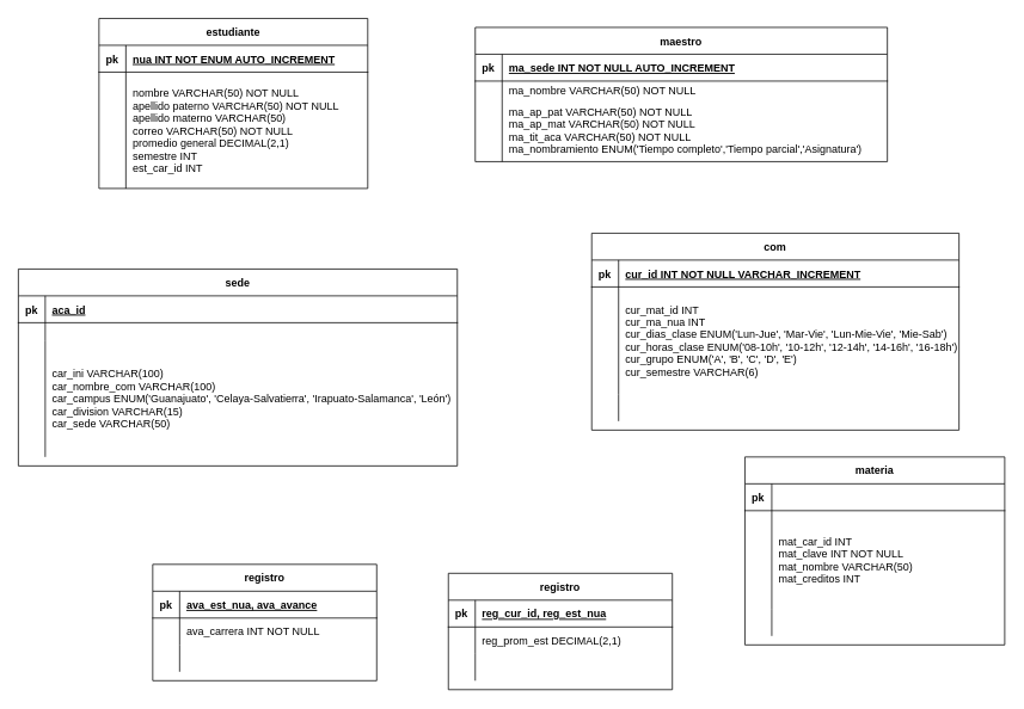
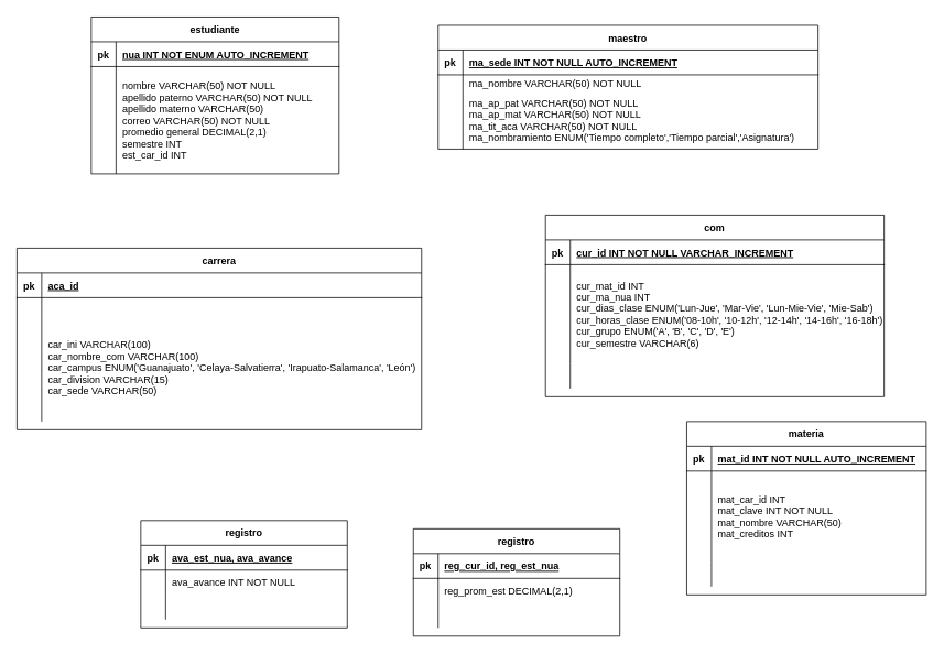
  <mxCell id="0" />
  <mxCell id="1" parent="0" />
  <mxCell id="2" value="maestro" style="shape=table;startSize=30;container=1;collapsible=1;childLayout=tableLayout;fixedRows=1;rowLines=0;fontStyle=1;align=center;resizeLast=1;" vertex="1" parent="1"><mxGeometry x="530" y="30" width="460" height="150" as="geometry" /></mxCell>
  <mxCell id="3" value="" style="shape=partialRectangle;collapsible=0;dropTarget=0;pointerEvents=0;fillColor=none;points=[[0,0.5],[1,0.5]];portConstraint=eastwest;top=0;left=0;right=0;bottom=1;" vertex="1" parent="2"><mxGeometry y="30" width="460" height="30" as="geometry" /></mxCell>
  <mxCell id="4" value="pk" style="shape=partialRectangle;overflow=hidden;connectable=0;fillColor=none;top=0;left=0;bottom=0;right=0;fontStyle=1;" vertex="1" parent="3"><mxGeometry width="30" height="30" as="geometry"><mxRectangle width="30" height="30" as="alternateBounds" /></mxGeometry></mxCell>
  <mxCell id="5" value="ma_sede INT NOT NULL AUTO_INCREMENT" style="shape=partialRectangle;overflow=hidden;connectable=0;fillColor=none;top=0;left=0;bottom=0;right=0;align=left;spacingLeft=6;fontStyle=5;" vertex="1" parent="3"><mxGeometry x="30" width="430" height="30" as="geometry"><mxRectangle width="430" height="30" as="alternateBounds" /></mxGeometry></mxCell>
  <mxCell id="6" value="" style="shape=partialRectangle;collapsible=0;dropTarget=0;pointerEvents=0;fillColor=none;points=[[0,0.5],[1,0.5]];portConstraint=eastwest;top=0;left=0;right=0;bottom=0;" vertex="1" parent="2"><mxGeometry y="60" width="460" height="20" as="geometry" /></mxCell>
  <mxCell id="7" value="" style="shape=partialRectangle;overflow=hidden;connectable=0;fillColor=none;top=0;left=0;bottom=0;right=0;" vertex="1" parent="6"><mxGeometry width="30" height="20" as="geometry"><mxRectangle width="30" height="20" as="alternateBounds" /></mxGeometry></mxCell>
  <mxCell id="8" value="ma_nombre VARCHAR(50) NOT NULL" style="shape=partialRectangle;overflow=hidden;connectable=0;fillColor=none;top=0;left=0;bottom=0;right=0;align=left;spacingLeft=6;" vertex="1" parent="6"><mxGeometry x="30" width="430" height="20" as="geometry"><mxRectangle width="430" height="20" as="alternateBounds" /></mxGeometry></mxCell>
  <mxCell id="9" value="" style="shape=partialRectangle;collapsible=0;dropTarget=0;pointerEvents=0;fillColor=none;points=[[0,0.5],[1,0.5]];portConstraint=eastwest;top=0;left=0;right=0;bottom=0;" vertex="1" parent="2"><mxGeometry y="80" width="460" height="70" as="geometry" /></mxCell>
  <mxCell id="10" value="" style="shape=partialRectangle;overflow=hidden;connectable=0;fillColor=none;top=0;left=0;bottom=0;right=0;" vertex="1" parent="9"><mxGeometry width="30" height="70" as="geometry"><mxRectangle width="30" height="70" as="alternateBounds" /></mxGeometry></mxCell>
  <mxCell id="11" value="ma_ap_pat VARCHAR(50) NOT NULL&#10;ma_ap_mat VARCHAR(50) NOT NULL&#10;ma_tit_aca VARCHAR(50) NOT NULL&#10;ma_nombramiento ENUM('Tiempo completo','Tiempo parcial','Asignatura')" style="shape=partialRectangle;overflow=hidden;connectable=0;fillColor=none;top=0;left=0;bottom=0;right=0;align=left;spacingLeft=6;" vertex="1" parent="9"><mxGeometry x="30" width="430" height="70" as="geometry"><mxRectangle width="430" height="70" as="alternateBounds" /></mxGeometry></mxCell>
  <mxCell id="12" value="com" style="shape=table;startSize=30;container=1;collapsible=1;childLayout=tableLayout;fixedRows=1;rowLines=0;fontStyle=1;align=center;resizeLast=1;" vertex="1" parent="1"><mxGeometry x="660" y="260" width="410" height="220" as="geometry" /></mxCell>
  <mxCell id="13" value="" style="shape=partialRectangle;collapsible=0;dropTarget=0;pointerEvents=0;fillColor=none;points=[[0,0.5],[1,0.5]];portConstraint=eastwest;top=0;left=0;right=0;bottom=1;" vertex="1" parent="12"><mxGeometry y="30" width="410" height="30" as="geometry" /></mxCell>
  <mxCell id="14" value="pk" style="shape=partialRectangle;overflow=hidden;connectable=0;fillColor=none;top=0;left=0;bottom=0;right=0;fontStyle=1;" vertex="1" parent="13"><mxGeometry width="30" height="30" as="geometry"><mxRectangle width="30" height="30" as="alternateBounds" /></mxGeometry></mxCell>
  <mxCell id="15" value="cur_id INT NOT NULL VARCHAR_INCREMENT" style="shape=partialRectangle;overflow=hidden;connectable=0;fillColor=none;top=0;left=0;bottom=0;right=0;align=left;spacingLeft=6;fontStyle=5;" vertex="1" parent="13"><mxGeometry x="30" width="380" height="30" as="geometry"><mxRectangle width="380" height="30" as="alternateBounds" /></mxGeometry></mxCell>
  <mxCell id="16" value="" style="shape=partialRectangle;collapsible=0;dropTarget=0;pointerEvents=0;fillColor=none;points=[[0,0.5],[1,0.5]];portConstraint=eastwest;top=0;left=0;right=0;bottom=0;" vertex="1" parent="12"><mxGeometry y="60" width="410" height="120" as="geometry" /></mxCell>
  <mxCell id="17" value="" style="shape=partialRectangle;overflow=hidden;connectable=0;fillColor=none;top=0;left=0;bottom=0;right=0;" vertex="1" parent="16"><mxGeometry width="30" height="120" as="geometry"><mxRectangle width="30" height="120" as="alternateBounds" /></mxGeometry></mxCell>
  <mxCell id="18" value="cur_mat_id INT&#10;cur_ma_nua INT&#10;cur_dias_clase ENUM('Lun-Jue', 'Mar-Vie', 'Lun-Mie-Vie', 'Mie-Sab')&#10;cur_horas_clase ENUM('08-10h', '10-12h', '12-14h', '14-16h', '16-18h')&#10;cur_grupo ENUM('A', 'B', 'C', 'D', 'E')&#10;cur_semestre VARCHAR(6)" style="shape=partialRectangle;overflow=hidden;connectable=0;fillColor=none;top=0;left=0;bottom=0;right=0;align=left;spacingLeft=6;" vertex="1" parent="16"><mxGeometry x="30" width="380" height="120" as="geometry"><mxRectangle width="380" height="120" as="alternateBounds" /></mxGeometry></mxCell>
  <mxCell id="19" value="" style="shape=partialRectangle;collapsible=0;dropTarget=0;pointerEvents=0;fillColor=none;points=[[0,0.5],[1,0.5]];portConstraint=eastwest;top=0;left=0;right=0;bottom=0;" vertex="1" parent="12"><mxGeometry y="180" width="410" height="30" as="geometry" /></mxCell>
  <mxCell id="20" value="" style="shape=partialRectangle;overflow=hidden;connectable=0;fillColor=none;top=0;left=0;bottom=0;right=0;" vertex="1" parent="19"><mxGeometry width="30" height="30" as="geometry"><mxRectangle width="30" height="30" as="alternateBounds" /></mxGeometry></mxCell>
  <mxCell id="21" value="" style="shape=partialRectangle;overflow=hidden;connectable=0;fillColor=none;top=0;left=0;bottom=0;right=0;align=left;spacingLeft=6;" vertex="1" parent="19"><mxGeometry x="30" width="380" height="30" as="geometry"><mxRectangle width="380" height="30" as="alternateBounds" /></mxGeometry></mxCell>
  <mxCell id="22" value="estudiante" style="shape=table;startSize=30;container=1;collapsible=1;childLayout=tableLayout;fixedRows=1;rowLines=0;fontStyle=1;align=center;resizeLast=1;" vertex="1" parent="1"><mxGeometry x="110" y="20" width="300" height="190" as="geometry" /></mxCell>
  <mxCell id="23" value="" style="shape=partialRectangle;collapsible=0;dropTarget=0;pointerEvents=0;fillColor=none;points=[[0,0.5],[1,0.5]];portConstraint=eastwest;top=0;left=0;right=0;bottom=1;" vertex="1" parent="22"><mxGeometry y="30" width="300" height="30" as="geometry" /></mxCell>
  <mxCell id="24" value="pk" style="shape=partialRectangle;overflow=hidden;connectable=0;fillColor=none;top=0;left=0;bottom=0;right=0;fontStyle=1;" vertex="1" parent="23"><mxGeometry width="30" height="30" as="geometry"><mxRectangle width="30" height="30" as="alternateBounds" /></mxGeometry></mxCell>
  <mxCell id="25" value="nua INT NOT ENUM AUTO_INCREMENT" style="shape=partialRectangle;overflow=hidden;connectable=0;fillColor=none;top=0;left=0;bottom=0;right=0;align=left;spacingLeft=6;fontStyle=5;" vertex="1" parent="23"><mxGeometry x="30" width="270" height="30" as="geometry"><mxRectangle width="270" height="30" as="alternateBounds" /></mxGeometry></mxCell>
  <mxCell id="26" value="" style="shape=partialRectangle;collapsible=0;dropTarget=0;pointerEvents=0;fillColor=none;points=[[0,0.5],[1,0.5]];portConstraint=eastwest;top=0;left=0;right=0;bottom=0;" vertex="1" parent="22"><mxGeometry y="60" width="300" height="130" as="geometry" /></mxCell>
  <mxCell id="27" value="" style="shape=partialRectangle;overflow=hidden;connectable=0;fillColor=none;top=0;left=0;bottom=0;right=0;" vertex="1" parent="26"><mxGeometry width="30" height="130" as="geometry"><mxRectangle width="30" height="130" as="alternateBounds" /></mxGeometry></mxCell>
  <mxCell id="28" value="nombre VARCHAR(50) NOT NULL &#10;apellido paterno VARCHAR(50) NOT NULL &#10;apellido materno VARCHAR(50) &#10;correo VARCHAR(50) NOT NULL &#10;promedio general DECIMAL(2,1) &#10;semestre INT &#10;est_car_id INT" style="shape=partialRectangle;overflow=hidden;connectable=0;fillColor=none;top=0;left=0;bottom=0;right=0;align=left;spacingLeft=6;" vertex="1" parent="26"><mxGeometry x="30" width="270" height="130" as="geometry"><mxRectangle width="270" height="130" as="alternateBounds" /></mxGeometry></mxCell>
- <mxCell id="29" value="sede" style="shape=table;startSize=30;container=1;collapsible=1;childLayout=tableLayout;fixedRows=1;rowLines=0;fontStyle=1;align=center;resizeLast=1;" vertex="1" parent="1"><mxGeometry x="20" y="300" width="490" height="220" as="geometry" /></mxCell>
+ <mxCell id="29" value="carrera" style="shape=table;startSize=30;container=1;collapsible=1;childLayout=tableLayout;fixedRows=1;rowLines=0;fontStyle=1;align=center;resizeLast=1;" vertex="1" parent="1"><mxGeometry x="20" y="300" width="490" height="220" as="geometry" /></mxCell>
  <mxCell id="30" value="" style="shape=partialRectangle;collapsible=0;dropTarget=0;pointerEvents=0;fillColor=none;points=[[0,0.5],[1,0.5]];portConstraint=eastwest;top=0;left=0;right=0;bottom=1;" vertex="1" parent="29"><mxGeometry y="30" width="490" height="30" as="geometry" /></mxCell>
  <mxCell id="31" value="pk" style="shape=partialRectangle;overflow=hidden;connectable=0;fillColor=none;top=0;left=0;bottom=0;right=0;fontStyle=1;" vertex="1" parent="30"><mxGeometry width="30" height="30" as="geometry"><mxRectangle width="30" height="30" as="alternateBounds" /></mxGeometry></mxCell>
  <mxCell id="32" value="aca_id" style="shape=partialRectangle;overflow=hidden;connectable=0;fillColor=none;top=0;left=0;bottom=0;right=0;align=left;spacingLeft=6;fontStyle=5;" vertex="1" parent="30"><mxGeometry x="30" width="460" height="30" as="geometry"><mxRectangle width="460" height="30" as="alternateBounds" /></mxGeometry></mxCell>
  <mxCell id="33" value="" style="shape=partialRectangle;collapsible=0;dropTarget=0;pointerEvents=0;fillColor=none;points=[[0,0.5],[1,0.5]];portConstraint=eastwest;top=0;left=0;right=0;bottom=0;" vertex="1" parent="29"><mxGeometry y="60" width="490" height="20" as="geometry" /></mxCell>
  <mxCell id="34" value="" style="shape=partialRectangle;overflow=hidden;connectable=0;fillColor=none;top=0;left=0;bottom=0;right=0;" vertex="1" parent="33"><mxGeometry width="30" height="20" as="geometry"><mxRectangle width="30" height="20" as="alternateBounds" /></mxGeometry></mxCell>
  <mxCell id="35" value="" style="shape=partialRectangle;overflow=hidden;connectable=0;fillColor=none;top=0;left=0;bottom=0;right=0;align=left;spacingLeft=6;" vertex="1" parent="33"><mxGeometry x="30" width="460" height="20" as="geometry"><mxRectangle width="460" height="20" as="alternateBounds" /></mxGeometry></mxCell>
  <mxCell id="36" value="" style="shape=partialRectangle;collapsible=0;dropTarget=0;pointerEvents=0;fillColor=none;points=[[0,0.5],[1,0.5]];portConstraint=eastwest;top=0;left=0;right=0;bottom=0;" vertex="1" parent="29"><mxGeometry y="80" width="490" height="130" as="geometry" /></mxCell>
  <mxCell id="37" value="" style="shape=partialRectangle;overflow=hidden;connectable=0;fillColor=none;top=0;left=0;bottom=0;right=0;" vertex="1" parent="36"><mxGeometry width="30" height="130" as="geometry"><mxRectangle width="30" height="130" as="alternateBounds" /></mxGeometry></mxCell>
  <mxCell id="38" value="car_ini VARCHAR(100)&#10;car_nombre_com VARCHAR(100)&#10;car_campus ENUM('Guanajuato', 'Celaya-Salvatierra', 'Irapuato-Salamanca', 'León')&#10;car_division VARCHAR(15)&#10;car_sede VARCHAR(50)" style="shape=partialRectangle;overflow=hidden;connectable=0;fillColor=none;top=0;left=0;bottom=0;right=0;align=left;spacingLeft=6;" vertex="1" parent="36"><mxGeometry x="30" width="460" height="130" as="geometry"><mxRectangle width="460" height="130" as="alternateBounds" /></mxGeometry></mxCell>
  <mxCell id="39" value="materia" style="shape=table;startSize=30;container=1;collapsible=1;childLayout=tableLayout;fixedRows=1;rowLines=0;fontStyle=1;align=center;resizeLast=1;" vertex="1" parent="1"><mxGeometry x="831" y="510" width="290" height="210" as="geometry" /></mxCell>
  <mxCell id="40" value="" style="shape=partialRectangle;collapsible=0;dropTarget=0;pointerEvents=0;fillColor=none;points=[[0,0.5],[1,0.5]];portConstraint=eastwest;top=0;left=0;right=0;bottom=1;" vertex="1" parent="39"><mxGeometry y="30" width="290" height="30" as="geometry" /></mxCell>
  <mxCell id="41" value="pk" style="shape=partialRectangle;overflow=hidden;connectable=0;fillColor=none;top=0;left=0;bottom=0;right=0;fontStyle=1;" vertex="1" parent="40"><mxGeometry width="30" height="30" as="geometry"><mxRectangle width="30" height="30" as="alternateBounds" /></mxGeometry></mxCell>
+ <mxCell id="42" value="mat_id INT NOT NULL AUTO_INCREMENT" style="shape=partialRectangle;overflow=hidden;connectable=0;fillColor=none;top=0;left=0;bottom=0;right=0;align=left;spacingLeft=6;fontStyle=5;" vertex="1" parent="40"><mxGeometry x="30" width="260" height="30" as="geometry"><mxRectangle width="260" height="30" as="alternateBounds" /></mxGeometry></mxCell>
  <mxCell id="43" value="" style="shape=partialRectangle;collapsible=0;dropTarget=0;pointerEvents=0;fillColor=none;points=[[0,0.5],[1,0.5]];portConstraint=eastwest;top=0;left=0;right=0;bottom=0;" vertex="1" parent="39"><mxGeometry y="60" width="290" height="110" as="geometry" /></mxCell>
  <mxCell id="44" value="" style="shape=partialRectangle;overflow=hidden;connectable=0;fillColor=none;top=0;left=0;bottom=0;right=0;" vertex="1" parent="43"><mxGeometry width="30" height="110" as="geometry"><mxRectangle width="30" height="110" as="alternateBounds" /></mxGeometry></mxCell>
  <mxCell id="45" value="mat_car_id INT&#10;mat_clave INT NOT NULL&#10;mat_nombre VARCHAR(50)&#10;mat_creditos INT" style="shape=partialRectangle;overflow=hidden;connectable=0;fillColor=none;top=0;left=0;bottom=0;right=0;align=left;spacingLeft=6;" vertex="1" parent="43"><mxGeometry x="30" width="260" height="110" as="geometry"><mxRectangle width="260" height="110" as="alternateBounds" /></mxGeometry></mxCell>
  <mxCell id="46" value="" style="shape=partialRectangle;collapsible=0;dropTarget=0;pointerEvents=0;fillColor=none;points=[[0,0.5],[1,0.5]];portConstraint=eastwest;top=0;left=0;right=0;bottom=0;" vertex="1" parent="39"><mxGeometry y="170" width="290" height="30" as="geometry" /></mxCell>
  <mxCell id="47" value="" style="shape=partialRectangle;overflow=hidden;connectable=0;fillColor=none;top=0;left=0;bottom=0;right=0;" vertex="1" parent="46"><mxGeometry width="30" height="30" as="geometry"><mxRectangle width="30" height="30" as="alternateBounds" /></mxGeometry></mxCell>
  <mxCell id="48" value="" style="shape=partialRectangle;overflow=hidden;connectable=0;fillColor=none;top=0;left=0;bottom=0;right=0;align=left;spacingLeft=6;" vertex="1" parent="46"><mxGeometry x="30" width="260" height="30" as="geometry"><mxRectangle width="260" height="30" as="alternateBounds" /></mxGeometry></mxCell>
  <mxCell id="49" value="registro" style="shape=table;startSize=30;container=1;collapsible=1;childLayout=tableLayout;fixedRows=1;rowLines=0;fontStyle=1;align=center;resizeLast=1;" vertex="1" parent="1"><mxGeometry x="500" y="640" width="250" height="130" as="geometry" /></mxCell>
  <mxCell id="50" value="" style="shape=partialRectangle;collapsible=0;dropTarget=0;pointerEvents=0;fillColor=none;points=[[0,0.5],[1,0.5]];portConstraint=eastwest;top=0;left=0;right=0;bottom=1;" vertex="1" parent="49"><mxGeometry y="30" width="250" height="30" as="geometry" /></mxCell>
  <mxCell id="51" value="pk" style="shape=partialRectangle;overflow=hidden;connectable=0;fillColor=none;top=0;left=0;bottom=0;right=0;fontStyle=1;" vertex="1" parent="50"><mxGeometry width="30" height="30" as="geometry"><mxRectangle width="30" height="30" as="alternateBounds" /></mxGeometry></mxCell>
  <mxCell id="52" value="reg_cur_id, reg_est_nua" style="shape=partialRectangle;overflow=hidden;connectable=0;fillColor=none;top=0;left=0;bottom=0;right=0;align=left;spacingLeft=6;fontStyle=5;" vertex="1" parent="50"><mxGeometry x="30" width="220" height="30" as="geometry"><mxRectangle width="220" height="30" as="alternateBounds" /></mxGeometry></mxCell>
  <mxCell id="53" value="" style="shape=partialRectangle;collapsible=0;dropTarget=0;pointerEvents=0;fillColor=none;points=[[0,0.5],[1,0.5]];portConstraint=eastwest;top=0;left=0;right=0;bottom=0;" vertex="1" parent="49"><mxGeometry y="60" width="250" height="30" as="geometry" /></mxCell>
  <mxCell id="54" value="" style="shape=partialRectangle;overflow=hidden;connectable=0;fillColor=none;top=0;left=0;bottom=0;right=0;" vertex="1" parent="53"><mxGeometry width="30" height="30" as="geometry"><mxRectangle width="30" height="30" as="alternateBounds" /></mxGeometry></mxCell>
  <mxCell id="55" value="reg_prom_est DECIMAL(2,1)" style="shape=partialRectangle;overflow=hidden;connectable=0;fillColor=none;top=0;left=0;bottom=0;right=0;align=left;spacingLeft=6;" vertex="1" parent="53"><mxGeometry x="30" width="220" height="30" as="geometry"><mxRectangle width="220" height="30" as="alternateBounds" /></mxGeometry></mxCell>
  <mxCell id="56" value="" style="shape=partialRectangle;collapsible=0;dropTarget=0;pointerEvents=0;fillColor=none;points=[[0,0.5],[1,0.5]];portConstraint=eastwest;top=0;left=0;right=0;bottom=0;" vertex="1" parent="49"><mxGeometry y="90" width="250" height="30" as="geometry" /></mxCell>
  <mxCell id="57" value="" style="shape=partialRectangle;overflow=hidden;connectable=0;fillColor=none;top=0;left=0;bottom=0;right=0;" vertex="1" parent="56"><mxGeometry width="30" height="30" as="geometry"><mxRectangle width="30" height="30" as="alternateBounds" /></mxGeometry></mxCell>
  <mxCell id="58" value="" style="shape=partialRectangle;overflow=hidden;connectable=0;fillColor=none;top=0;left=0;bottom=0;right=0;align=left;spacingLeft=6;" vertex="1" parent="56"><mxGeometry x="30" width="220" height="30" as="geometry"><mxRectangle width="220" height="30" as="alternateBounds" /></mxGeometry></mxCell>
  <mxCell id="59" value="registro" style="shape=table;startSize=30;container=1;collapsible=1;childLayout=tableLayout;fixedRows=1;rowLines=0;fontStyle=1;align=center;resizeLast=1;" vertex="1" parent="1"><mxGeometry x="170" y="630" width="250" height="130" as="geometry" /></mxCell>
  <mxCell id="60" value="" style="shape=partialRectangle;collapsible=0;dropTarget=0;pointerEvents=0;fillColor=none;points=[[0,0.5],[1,0.5]];portConstraint=eastwest;top=0;left=0;right=0;bottom=1;" vertex="1" parent="59"><mxGeometry y="30" width="250" height="30" as="geometry" /></mxCell>
  <mxCell id="61" value="pk" style="shape=partialRectangle;overflow=hidden;connectable=0;fillColor=none;top=0;left=0;bottom=0;right=0;fontStyle=1;" vertex="1" parent="60"><mxGeometry width="30" height="30" as="geometry"><mxRectangle width="30" height="30" as="alternateBounds" /></mxGeometry></mxCell>
  <mxCell id="62" value="ava_est_nua, ava_avance" style="shape=partialRectangle;overflow=hidden;connectable=0;fillColor=none;top=0;left=0;bottom=0;right=0;align=left;spacingLeft=6;fontStyle=5;" vertex="1" parent="60"><mxGeometry x="30" width="220" height="30" as="geometry"><mxRectangle width="220" height="30" as="alternateBounds" /></mxGeometry></mxCell>
  <mxCell id="63" value="" style="shape=partialRectangle;collapsible=0;dropTarget=0;pointerEvents=0;fillColor=none;points=[[0,0.5],[1,0.5]];portConstraint=eastwest;top=0;left=0;right=0;bottom=0;" vertex="1" parent="59"><mxGeometry y="60" width="250" height="30" as="geometry" /></mxCell>
  <mxCell id="64" value="" style="shape=partialRectangle;overflow=hidden;connectable=0;fillColor=none;top=0;left=0;bottom=0;right=0;" vertex="1" parent="63"><mxGeometry width="30" height="30" as="geometry"><mxRectangle width="30" height="30" as="alternateBounds" /></mxGeometry></mxCell>
- <mxCell id="65" value="ava_carrera INT NOT NULL" style="shape=partialRectangle;overflow=hidden;connectable=0;fillColor=none;top=0;left=0;bottom=0;right=0;align=left;spacingLeft=6;" vertex="1" parent="63"><mxGeometry x="30" width="220" height="30" as="geometry"><mxRectangle width="220" height="30" as="alternateBounds" /></mxGeometry></mxCell>
+ <mxCell id="65" value="ava_avance INT NOT NULL" style="shape=partialRectangle;overflow=hidden;connectable=0;fillColor=none;top=0;left=0;bottom=0;right=0;align=left;spacingLeft=6;" vertex="1" parent="63"><mxGeometry x="30" width="220" height="30" as="geometry"><mxRectangle width="220" height="30" as="alternateBounds" /></mxGeometry></mxCell>
  <mxCell id="66" value="" style="shape=partialRectangle;collapsible=0;dropTarget=0;pointerEvents=0;fillColor=none;points=[[0,0.5],[1,0.5]];portConstraint=eastwest;top=0;left=0;right=0;bottom=0;" vertex="1" parent="59"><mxGeometry y="90" width="250" height="30" as="geometry" /></mxCell>
  <mxCell id="67" value="" style="shape=partialRectangle;overflow=hidden;connectable=0;fillColor=none;top=0;left=0;bottom=0;right=0;" vertex="1" parent="66"><mxGeometry width="30" height="30" as="geometry"><mxRectangle width="30" height="30" as="alternateBounds" /></mxGeometry></mxCell>
  <mxCell id="68" value="" style="shape=partialRectangle;overflow=hidden;connectable=0;fillColor=none;top=0;left=0;bottom=0;right=0;align=left;spacingLeft=6;" vertex="1" parent="66"><mxGeometry x="30" width="220" height="30" as="geometry"><mxRectangle width="220" height="30" as="alternateBounds" /></mxGeometry></mxCell>
